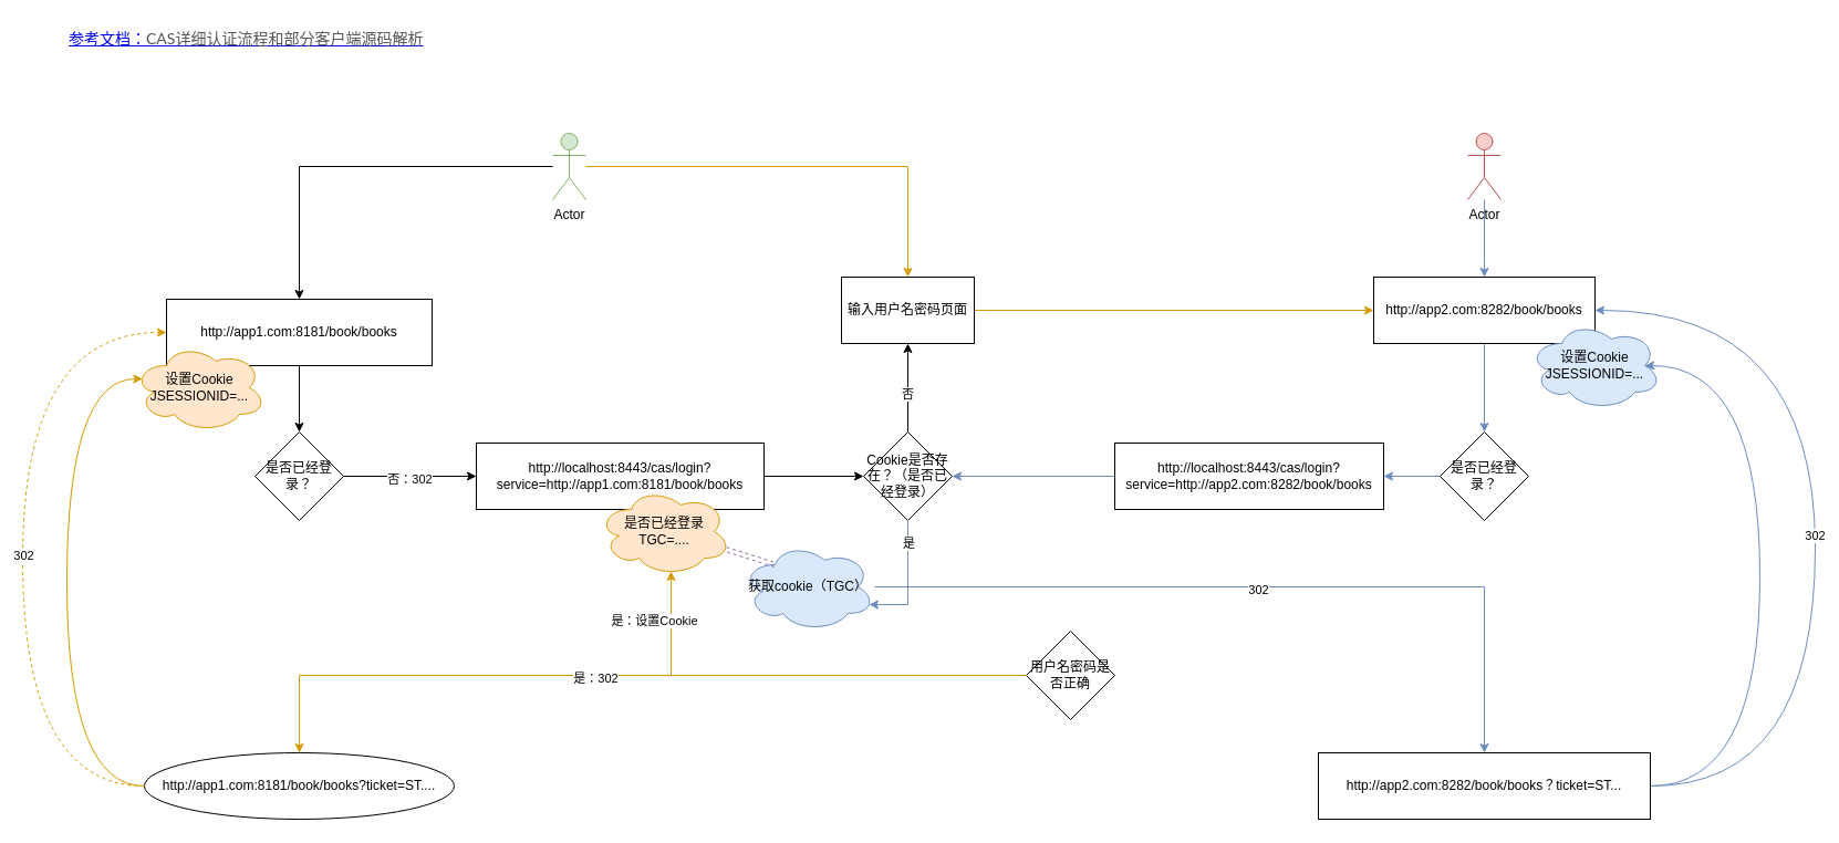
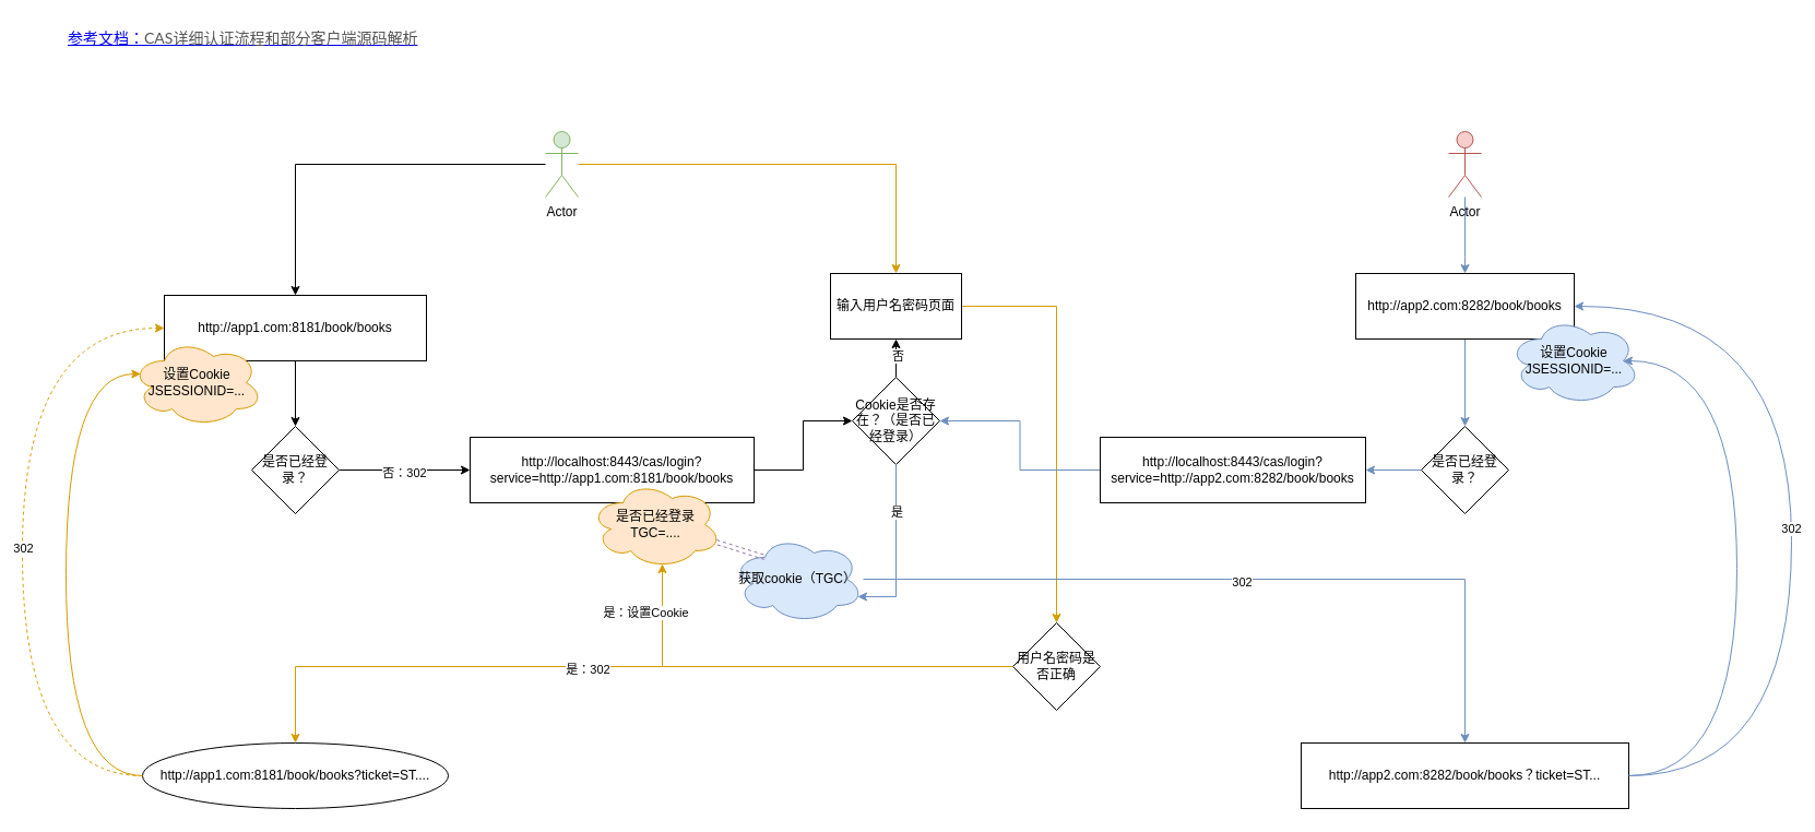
  <mxCell id="0" />
  <mxCell id="1" parent="0" />
  <mxCell id="2" style="edgeStyle=orthogonalEdgeStyle;rounded=0;orthogonalLoop=1;jettySize=auto;html=1;entryX=0.5;entryY=0;entryDx=0;entryDy=0;" parent="1" source="3" target="6" edge="1"><mxGeometry relative="1" as="geometry" /></mxCell>
  <mxCell id="3" value="http://app1.com:8181/book/books" style="rounded=0;whiteSpace=wrap;html=1;" parent="1" vertex="1"><mxGeometry x="150" y="270" width="240" height="60" as="geometry" /></mxCell>
  <mxCell id="4" style="edgeStyle=orthogonalEdgeStyle;rounded=0;orthogonalLoop=1;jettySize=auto;html=1;entryX=0;entryY=0.5;entryDx=0;entryDy=0;" parent="1" source="6" target="8" edge="1"><mxGeometry relative="1" as="geometry" /></mxCell>
  <mxCell id="5" value="否：302" style="edgeLabel;html=1;align=center;verticalAlign=middle;resizable=0;points=[];" parent="4" vertex="1" connectable="0"><mxGeometry x="-0.017" y="-2" relative="1" as="geometry"><mxPoint as="offset" /></mxGeometry></mxCell>
  <mxCell id="6" value="是否已经登录？" style="rhombus;whiteSpace=wrap;html=1;" parent="1" vertex="1"><mxGeometry x="230" y="390" width="80" height="80" as="geometry" /></mxCell>
  <mxCell id="7" style="edgeStyle=orthogonalEdgeStyle;rounded=0;orthogonalLoop=1;jettySize=auto;html=1;" parent="1" source="8" target="33" edge="1"><mxGeometry relative="1" as="geometry" /></mxCell>
  <mxCell id="8" value="http://localhost:8443/cas/login?service=http://app1.com:8181/book/books" style="rounded=0;whiteSpace=wrap;html=1;" parent="1" vertex="1"><mxGeometry x="430" y="400" width="260" height="60" as="geometry" /></mxCell>
  <mxCell id="9" style="edgeStyle=orthogonalEdgeStyle;rounded=0;orthogonalLoop=1;jettySize=auto;html=1;entryX=0.5;entryY=0;entryDx=0;entryDy=0;" parent="1" source="11" target="3" edge="1"><mxGeometry relative="1" as="geometry" /></mxCell>
  <mxCell id="10" style="edgeStyle=orthogonalEdgeStyle;rounded=0;orthogonalLoop=1;jettySize=auto;html=1;fillColor=#ffe6cc;strokeColor=#d79b00;" parent="1" source="11" target="13" edge="1"><mxGeometry relative="1" as="geometry" /></mxCell>
  <mxCell id="11" value="Actor" style="shape=umlActor;verticalLabelPosition=bottom;verticalAlign=top;html=1;outlineConnect=0;fillColor=#d5e8d4;strokeColor=#82b366;" parent="1" vertex="1"><mxGeometry x="499" y="120" width="30" height="60" as="geometry" /></mxCell>
- <mxCell id="12" style="edgeStyle=orthogonalEdgeStyle;rounded=0;orthogonalLoop=1;jettySize=auto;html=1;fillColor=#ffe6cc;strokeColor=#d79b00;" parent="1" source="13" target="28" edge="1"><mxGeometry relative="1" as="geometry" /></mxCell>
+ <mxCell id="12" style="edgeStyle=orthogonalEdgeStyle;rounded=0;orthogonalLoop=1;jettySize=auto;html=1;entryX=0.5;entryY=0;entryDx=0;entryDy=0;fillColor=#ffe6cc;strokeColor=#d79b00;" parent="1" source="13" target="16" edge="1"><mxGeometry relative="1" as="geometry" /></mxCell>
  <mxCell id="13" value="输入用户名密码页面" style="rounded=0;whiteSpace=wrap;html=1;" parent="1" vertex="1"><mxGeometry x="760" y="250" width="120" height="60" as="geometry" /></mxCell>
  <mxCell id="14" style="edgeStyle=orthogonalEdgeStyle;rounded=0;orthogonalLoop=1;jettySize=auto;html=1;fillColor=#ffe6cc;strokeColor=#d79b00;" parent="1" source="16" target="19" edge="1"><mxGeometry relative="1" as="geometry" /></mxCell>
  <mxCell id="15" value="是：302" style="edgeLabel;html=1;align=center;verticalAlign=middle;resizable=0;points=[];" parent="14" vertex="1" connectable="0"><mxGeometry x="0.072" y="2" relative="1" as="geometry"><mxPoint as="offset" /></mxGeometry></mxCell>
  <mxCell id="16" value="用户名密码是否正确" style="rhombus;whiteSpace=wrap;html=1;" parent="1" vertex="1"><mxGeometry x="927" y="570" width="80" height="80" as="geometry" /></mxCell>
  <mxCell id="17" style="edgeStyle=orthogonalEdgeStyle;rounded=0;orthogonalLoop=1;jettySize=auto;html=1;entryX=0;entryY=0.5;entryDx=0;entryDy=0;exitX=0;exitY=0.5;exitDx=0;exitDy=0;fillColor=#ffe6cc;strokeColor=#d79b00;curved=1;dashed=1;" parent="1" source="19" target="3" edge="1"><mxGeometry relative="1" as="geometry"><mxPoint x="80" y="635" as="sourcePoint" /><mxPoint x="80" y="300" as="targetPoint" /><Array as="points"><mxPoint x="20" y="710" /><mxPoint x="20" y="300" /></Array></mxGeometry></mxCell>
  <mxCell id="18" value="302" style="edgeLabel;html=1;align=center;verticalAlign=middle;resizable=0;points=[];" parent="17" vertex="1" connectable="0"><mxGeometry x="-0.488" y="-1" relative="1" as="geometry"><mxPoint x="-1" y="-153" as="offset" /></mxGeometry></mxCell>
  <mxCell id="19" value="http://app1.com:8181/book/books?ticket=ST...." style="ellipse;whiteSpace=wrap;html=1;" parent="1" vertex="1"><mxGeometry x="130" y="680" width="280" height="60" as="geometry" /></mxCell>
  <mxCell id="20" value="是否已经登录&lt;br&gt;TGC=...." style="ellipse;shape=cloud;whiteSpace=wrap;html=1;fillColor=#ffe6cc;strokeColor=#d79b00;" parent="1" vertex="1"><mxGeometry x="540" y="440" width="120" height="80" as="geometry" /></mxCell>
  <mxCell id="21" style="edgeStyle=orthogonalEdgeStyle;rounded=0;orthogonalLoop=1;jettySize=auto;html=1;fillColor=#ffe6cc;strokeColor=#d79b00;entryX=0.55;entryY=0.95;entryDx=0;entryDy=0;entryPerimeter=0;" parent="1" source="16" target="20" edge="1"><mxGeometry relative="1" as="geometry"><mxPoint x="476" y="526" as="targetPoint" /></mxGeometry></mxCell>
  <mxCell id="22" value="是：设置Cookie" style="edgeLabel;html=1;align=center;verticalAlign=middle;resizable=0;points=[];" parent="21" vertex="1" connectable="0"><mxGeometry x="0.393" y="2" relative="1" as="geometry"><mxPoint x="-48" y="-52" as="offset" /></mxGeometry></mxCell>
  <mxCell id="23" value="设置Cookie&lt;br&gt;JSESSIONID=..." style="ellipse;shape=cloud;whiteSpace=wrap;html=1;fillColor=#ffe6cc;strokeColor=#d79b00;" parent="1" vertex="1"><mxGeometry x="120" y="310" width="120" height="80" as="geometry" /></mxCell>
  <mxCell id="24" style="edgeStyle=orthogonalEdgeStyle;rounded=0;orthogonalLoop=1;jettySize=auto;html=1;entryX=0.07;entryY=0.4;entryDx=0;entryDy=0;entryPerimeter=0;curved=1;exitX=0;exitY=0.5;exitDx=0;exitDy=0;fillColor=#ffe6cc;strokeColor=#d79b00;" parent="1" source="19" target="23" edge="1"><mxGeometry relative="1" as="geometry"><Array as="points"><mxPoint x="60" y="710" /><mxPoint x="60" y="342" /></Array></mxGeometry></mxCell>
  <mxCell id="25" style="edgeStyle=orthogonalEdgeStyle;rounded=0;orthogonalLoop=1;jettySize=auto;html=1;fillColor=#dae8fc;strokeColor=#6c8ebf;" parent="1" source="26" target="28" edge="1"><mxGeometry relative="1" as="geometry"><Array as="points"><mxPoint x="1341" y="235" /><mxPoint x="1341" y="235" /></Array></mxGeometry></mxCell>
  <mxCell id="26" value="Actor" style="shape=umlActor;verticalLabelPosition=bottom;verticalAlign=top;html=1;outlineConnect=0;fillColor=#f8cecc;strokeColor=#b85450;" parent="1" vertex="1"><mxGeometry x="1326" y="120" width="30" height="60" as="geometry" /></mxCell>
  <mxCell id="27" style="edgeStyle=orthogonalEdgeStyle;rounded=0;orthogonalLoop=1;jettySize=auto;html=1;fillColor=#dae8fc;strokeColor=#6c8ebf;" parent="1" source="28" target="41" edge="1"><mxGeometry relative="1" as="geometry" /></mxCell>
  <mxCell id="28" value="http://app2.com:8282/book/books" style="rounded=0;whiteSpace=wrap;html=1;" parent="1" vertex="1"><mxGeometry x="1241" y="250" width="200" height="60" as="geometry" /></mxCell>
  <mxCell id="29" style="edgeStyle=orthogonalEdgeStyle;rounded=0;orthogonalLoop=1;jettySize=auto;html=1;fillColor=#dae8fc;strokeColor=#6c8ebf;" parent="1" source="30" target="33" edge="1"><mxGeometry relative="1" as="geometry" /></mxCell>
  <mxCell id="30" value="http://localhost:8443/cas/login?service=http://app2.com:8282/book/books" style="rounded=0;whiteSpace=wrap;html=1;" parent="1" vertex="1"><mxGeometry x="1007" y="400" width="243" height="60" as="geometry" /></mxCell>
  <mxCell id="31" style="edgeStyle=orthogonalEdgeStyle;rounded=0;orthogonalLoop=1;jettySize=auto;html=1;entryX=0.5;entryY=1;entryDx=0;entryDy=0;" parent="1" source="33" target="13" edge="1"><mxGeometry relative="1" as="geometry" /></mxCell>
  <mxCell id="32" value="否" style="edgeLabel;html=1;align=center;verticalAlign=middle;resizable=0;points=[];" parent="31" vertex="1" connectable="0"><mxGeometry x="-0.129" y="1" relative="1" as="geometry"><mxPoint as="offset" /></mxGeometry></mxCell>
- <mxCell id="33" value="Cookie是否存在？（是否已经登录）" style="rhombus;whiteSpace=wrap;html=1;" parent="1" vertex="1"><mxGeometry x="780" y="390" width="80" height="80" as="geometry" /></mxCell>
+ <mxCell id="33" value="Cookie是否存在？（是否已经登录）" style="rhombus;whiteSpace=wrap;html=1;" parent="1" vertex="1"><mxGeometry x="780" y="345" width="80" height="80" as="geometry" /></mxCell>
  <mxCell id="34" style="edgeStyle=orthogonalEdgeStyle;rounded=0;orthogonalLoop=1;jettySize=auto;html=1;fillColor=#dae8fc;strokeColor=#6c8ebf;" parent="1" source="33" edge="1"><mxGeometry relative="1" as="geometry"><mxPoint x="785" y="546" as="targetPoint" /><Array as="points"><mxPoint x="820" y="546" /></Array></mxGeometry></mxCell>
  <mxCell id="35" value="是" style="edgeLabel;html=1;align=center;verticalAlign=middle;resizable=0;points=[];" parent="34" vertex="1" connectable="0"><mxGeometry x="0.011" relative="1" as="geometry"><mxPoint y="-36" as="offset" /></mxGeometry></mxCell>
  <mxCell id="36" style="edgeStyle=orthogonalEdgeStyle;rounded=0;orthogonalLoop=1;jettySize=auto;html=1;entryX=0.5;entryY=0;entryDx=0;entryDy=0;fillColor=#dae8fc;strokeColor=#6c8ebf;" parent="1" source="38" target="44" edge="1"><mxGeometry relative="1" as="geometry" /></mxCell>
  <mxCell id="37" value="302" style="edgeLabel;html=1;align=center;verticalAlign=middle;resizable=0;points=[];" parent="36" vertex="1" connectable="0"><mxGeometry x="-0.013" y="-2" relative="1" as="geometry"><mxPoint as="offset" /></mxGeometry></mxCell>
  <mxCell id="38" value="获取cookie（TGC）" style="ellipse;shape=cloud;whiteSpace=wrap;html=1;fillColor=#dae8fc;strokeColor=#6c8ebf;" parent="1" vertex="1"><mxGeometry x="670" y="490" width="120" height="80" as="geometry" /></mxCell>
  <mxCell id="39" value="" style="shape=link;html=1;rounded=0;exitX=0.96;exitY=0.7;exitDx=0;exitDy=0;exitPerimeter=0;entryX=0.25;entryY=0.25;entryDx=0;entryDy=0;entryPerimeter=0;dashed=1;fillColor=#e1d5e7;strokeColor=#9673a6;" parent="1" source="20" target="38" edge="1"><mxGeometry width="100" relative="1" as="geometry"><mxPoint x="610" y="550" as="sourcePoint" /><mxPoint x="710" y="550" as="targetPoint" /></mxGeometry></mxCell>
  <mxCell id="40" style="edgeStyle=orthogonalEdgeStyle;rounded=0;orthogonalLoop=1;jettySize=auto;html=1;fillColor=#dae8fc;strokeColor=#6c8ebf;" parent="1" source="41" target="30" edge="1"><mxGeometry relative="1" as="geometry" /></mxCell>
  <mxCell id="41" value="是否已经登录？" style="rhombus;whiteSpace=wrap;html=1;" parent="1" vertex="1"><mxGeometry x="1301" y="390" width="80" height="80" as="geometry" /></mxCell>
  <mxCell id="42" style="edgeStyle=orthogonalEdgeStyle;rounded=0;orthogonalLoop=1;jettySize=auto;html=1;entryX=1;entryY=0.5;entryDx=0;entryDy=0;curved=1;fillColor=#dae8fc;strokeColor=#6c8ebf;" parent="1" source="44" target="28" edge="1"><mxGeometry relative="1" as="geometry"><Array as="points"><mxPoint x="1640" y="710" /><mxPoint x="1640" y="280" /></Array></mxGeometry></mxCell>
  <mxCell id="43" value="302" style="edgeLabel;html=1;align=center;verticalAlign=middle;resizable=0;points=[];" parent="42" vertex="1" connectable="0"><mxGeometry x="-0.033" y="1" relative="1" as="geometry"><mxPoint as="offset" /></mxGeometry></mxCell>
  <mxCell id="44" value="http://app2.com:8282/book/books？ticket=ST..." style="rounded=0;whiteSpace=wrap;html=1;" parent="1" vertex="1"><mxGeometry x="1191" y="680" width="300" height="60" as="geometry" /></mxCell>
  <mxCell id="45" value="设置Cookie&lt;br&gt;JSESSIONID=..." style="ellipse;shape=cloud;whiteSpace=wrap;html=1;fillColor=#dae8fc;strokeColor=#6c8ebf;" parent="1" vertex="1"><mxGeometry x="1381" y="290" width="120" height="80" as="geometry" /></mxCell>
  <mxCell id="46" style="edgeStyle=orthogonalEdgeStyle;rounded=0;orthogonalLoop=1;jettySize=auto;html=1;entryX=0.875;entryY=0.5;entryDx=0;entryDy=0;entryPerimeter=0;curved=1;fillColor=#dae8fc;strokeColor=#6c8ebf;" parent="1" source="44" target="45" edge="1"><mxGeometry relative="1" as="geometry"><Array as="points"><mxPoint x="1590" y="710" /><mxPoint x="1590" y="330" /></Array></mxGeometry></mxCell>
  <mxCell id="47" value="&lt;font style=&quot;font-size: 14px;&quot;&gt;&lt;a href=&quot;https://liushaohuang.cn/2020/01/07/CAS%E8%AF%A6%E7%BB%86%E8%AE%A4%E8%AF%81%E6%B5%81%E7%A8%8B%E5%92%8C%E9%83%A8%E5%88%86%E5%AE%A2%E6%88%B7%E7%AB%AF%E6%BA%90%E7%A0%81%E8%A7%A3%E6%9E%90/&quot;&gt;参考文档：&lt;span style=&quot;background-color: rgb(255, 255, 255); color: rgb(85, 85, 85); font-family: Lato, &amp;quot;PingFang SC&amp;quot;, &amp;quot;Microsoft YaHei&amp;quot;, sans-serif;&quot;&gt;CAS详细认证流程和部分客户端源码解析&lt;/span&gt;&lt;/a&gt;&lt;br&gt;&lt;/font&gt;" style="text;html=1;strokeColor=none;fillColor=none;align=left;verticalAlign=middle;whiteSpace=wrap;rounded=0;" parent="1" vertex="1"><mxGeometry x="60" y="20" width="330" height="30" as="geometry" /></mxCell>
